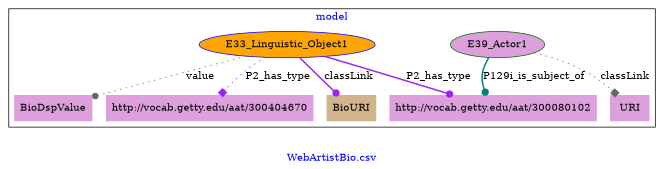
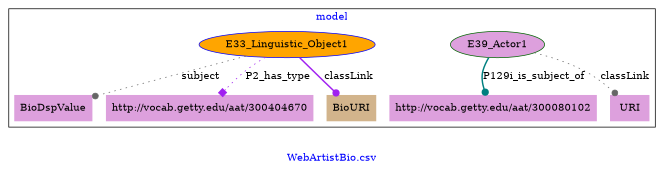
  digraph {
    fontcolor=blue
    label="WebArtistBio.csv"
    remincross=true
    node [color=darkgreen fillcolor=plum style=filled shape=plaintext]
    edge [arrowhead=dot color=purple fontcolor=black style=dotted]
    n1 [label=E39_Actor1 shape=""]
    n2 [color=blue fillcolor=orange label=E33_Linguistic_Object1 shape=""]
    n3 [color=brown label=URI]
    n4 [fillcolor=tan label=BioURI]
    n5 [label=BioDspValue]
    n6 [color=brown label="http://vocab.getty.edu/aat/300080102"]
    n7 [color=blue label="http://vocab.getty.edu/aat/300404670"]
    subgraph cluster_1 {
      label=model
      n1
      n2
      n3
      n4
      n5
      n6
      n7
    }
-   n1 -> n3 [arrowhead=box color=gray40 label=classLink]
+   n1 -> n3 [color=gray40 label=classLink]
    n1 -> n6 [color=teal label=P129i_is_subject_of style=bold]
    n2 -> n4 [label=classLink style=bold]
-   n2 -> n5 [color=gray40 label=value]
-   n2 -> n6 [label=P2_has_type style=bold]
+   n2 -> n5 [color=gray40 label=subject]
    n2 -> n7 [arrowhead=box label=P2_has_type]
  }
